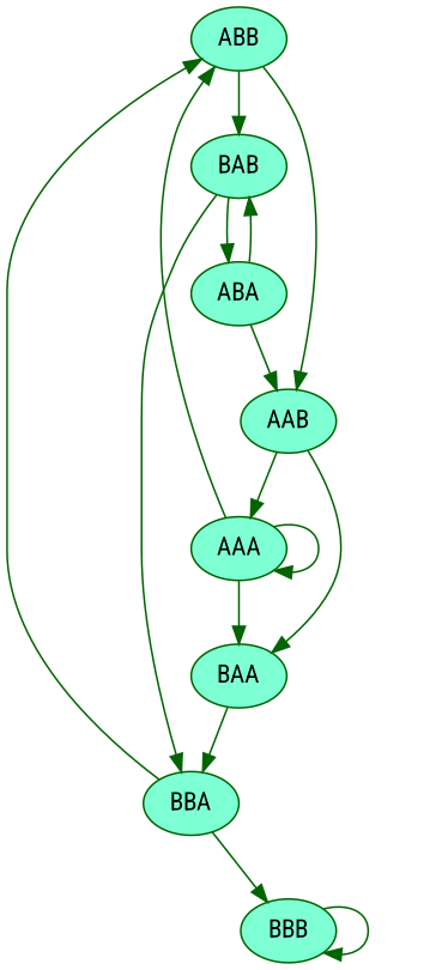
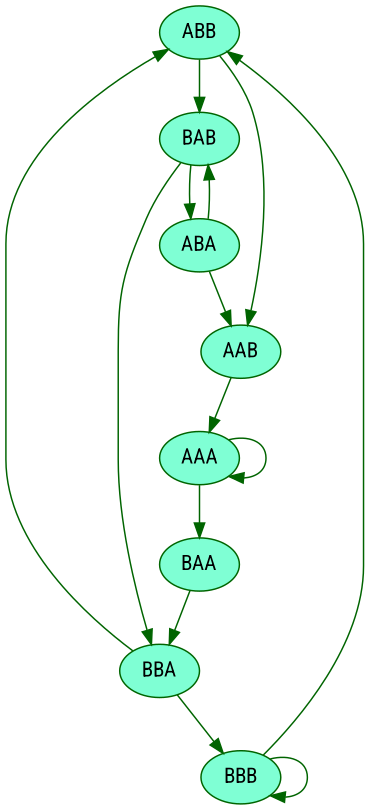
  digraph {
    fontname="Roboto Condensed"
    node [color=darkgreen fillcolor=aquamarine fontname="Roboto Condensed" style=filled]
    edge [color=darkgreen fontname="Roboto Condensed" splines=curved]
    ABB
    BAB
    AAB
    ABA
    BBA
    AAA
    BAA
    BBB
    ABB -> BAB
    ABB -> AAB
    BAB -> ABA
    BAB -> BBA
    AAB -> AAA
-   AAB -> BAA
    ABA -> BAB
    ABA -> AAB
    BBA -> ABB
    BBA -> BBB
    AAA -> AAA
    AAA -> BAA
    BAA -> BBA
-   AAA -> ABB
+   BBB -> ABB
    BBB -> BBB
  }
